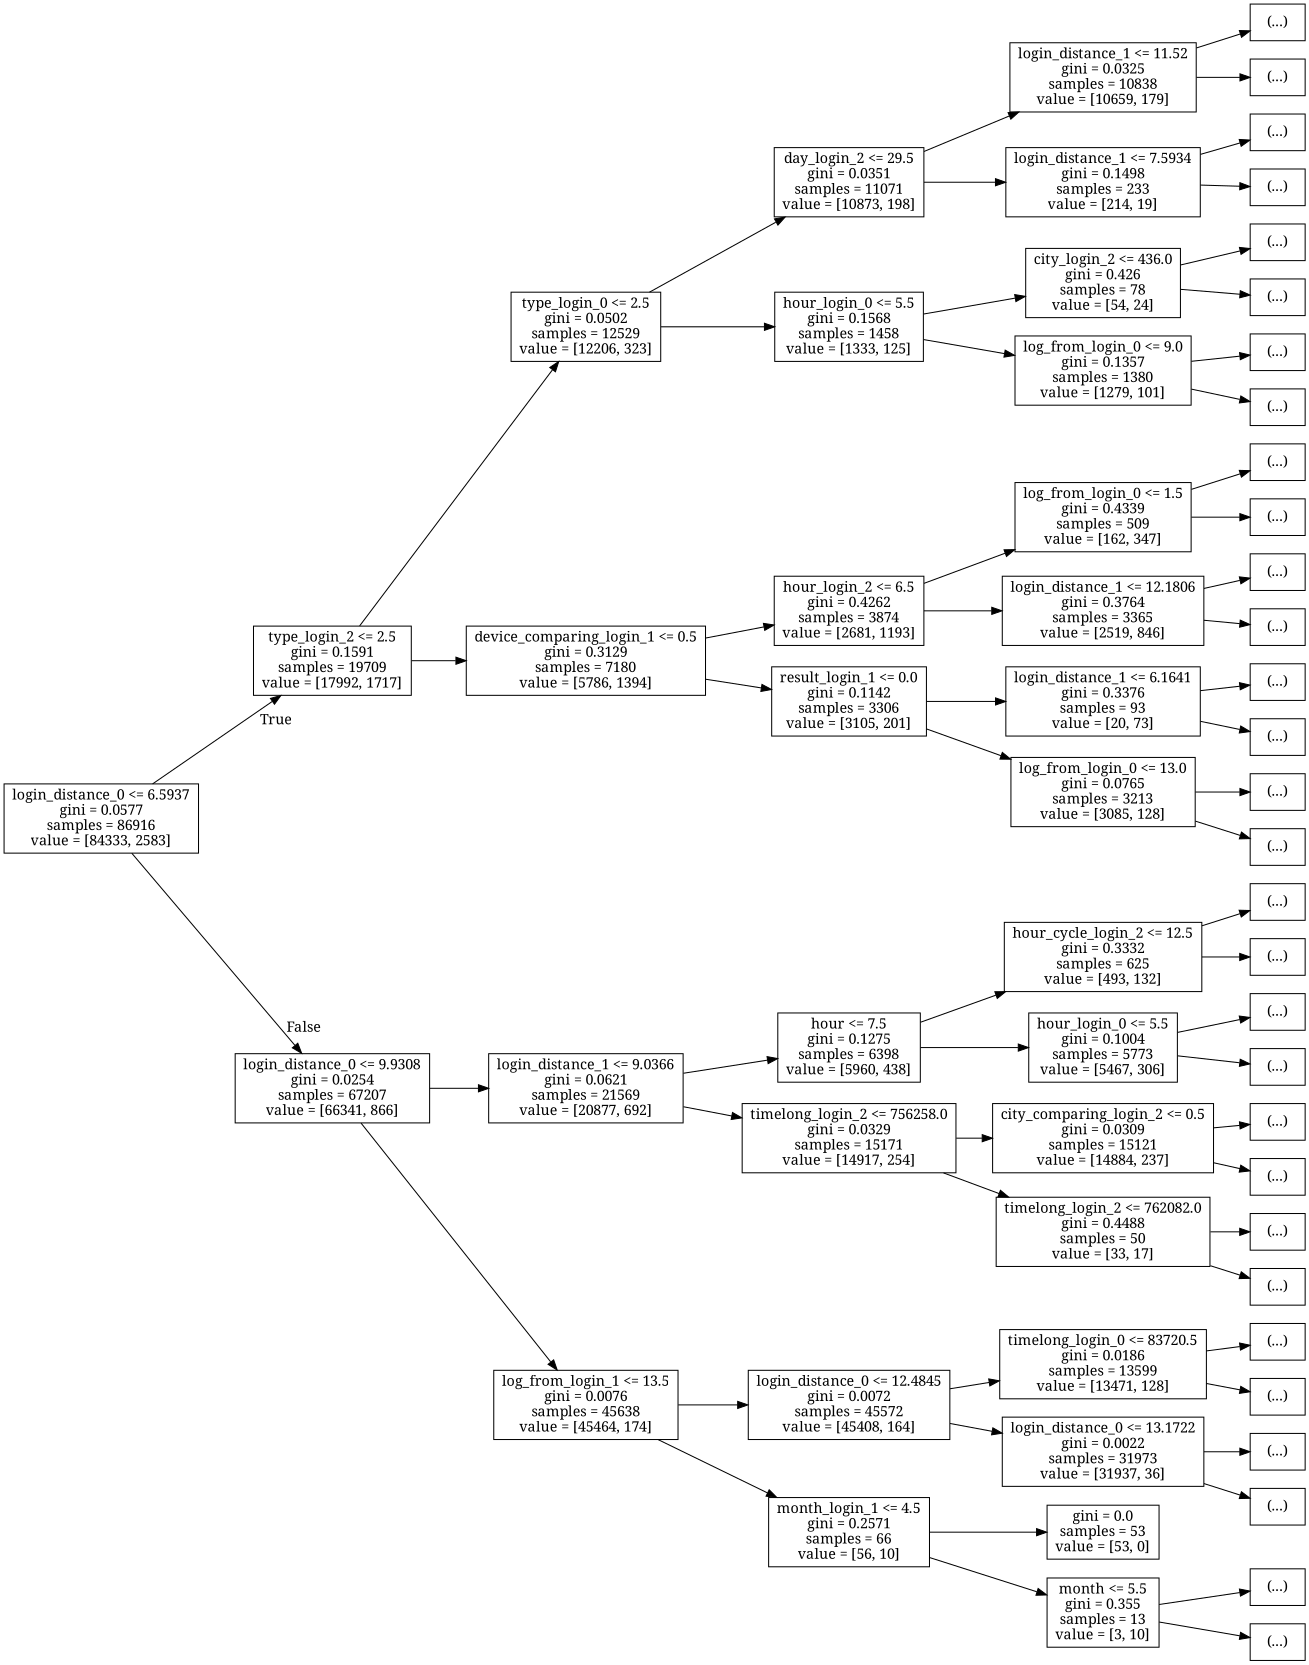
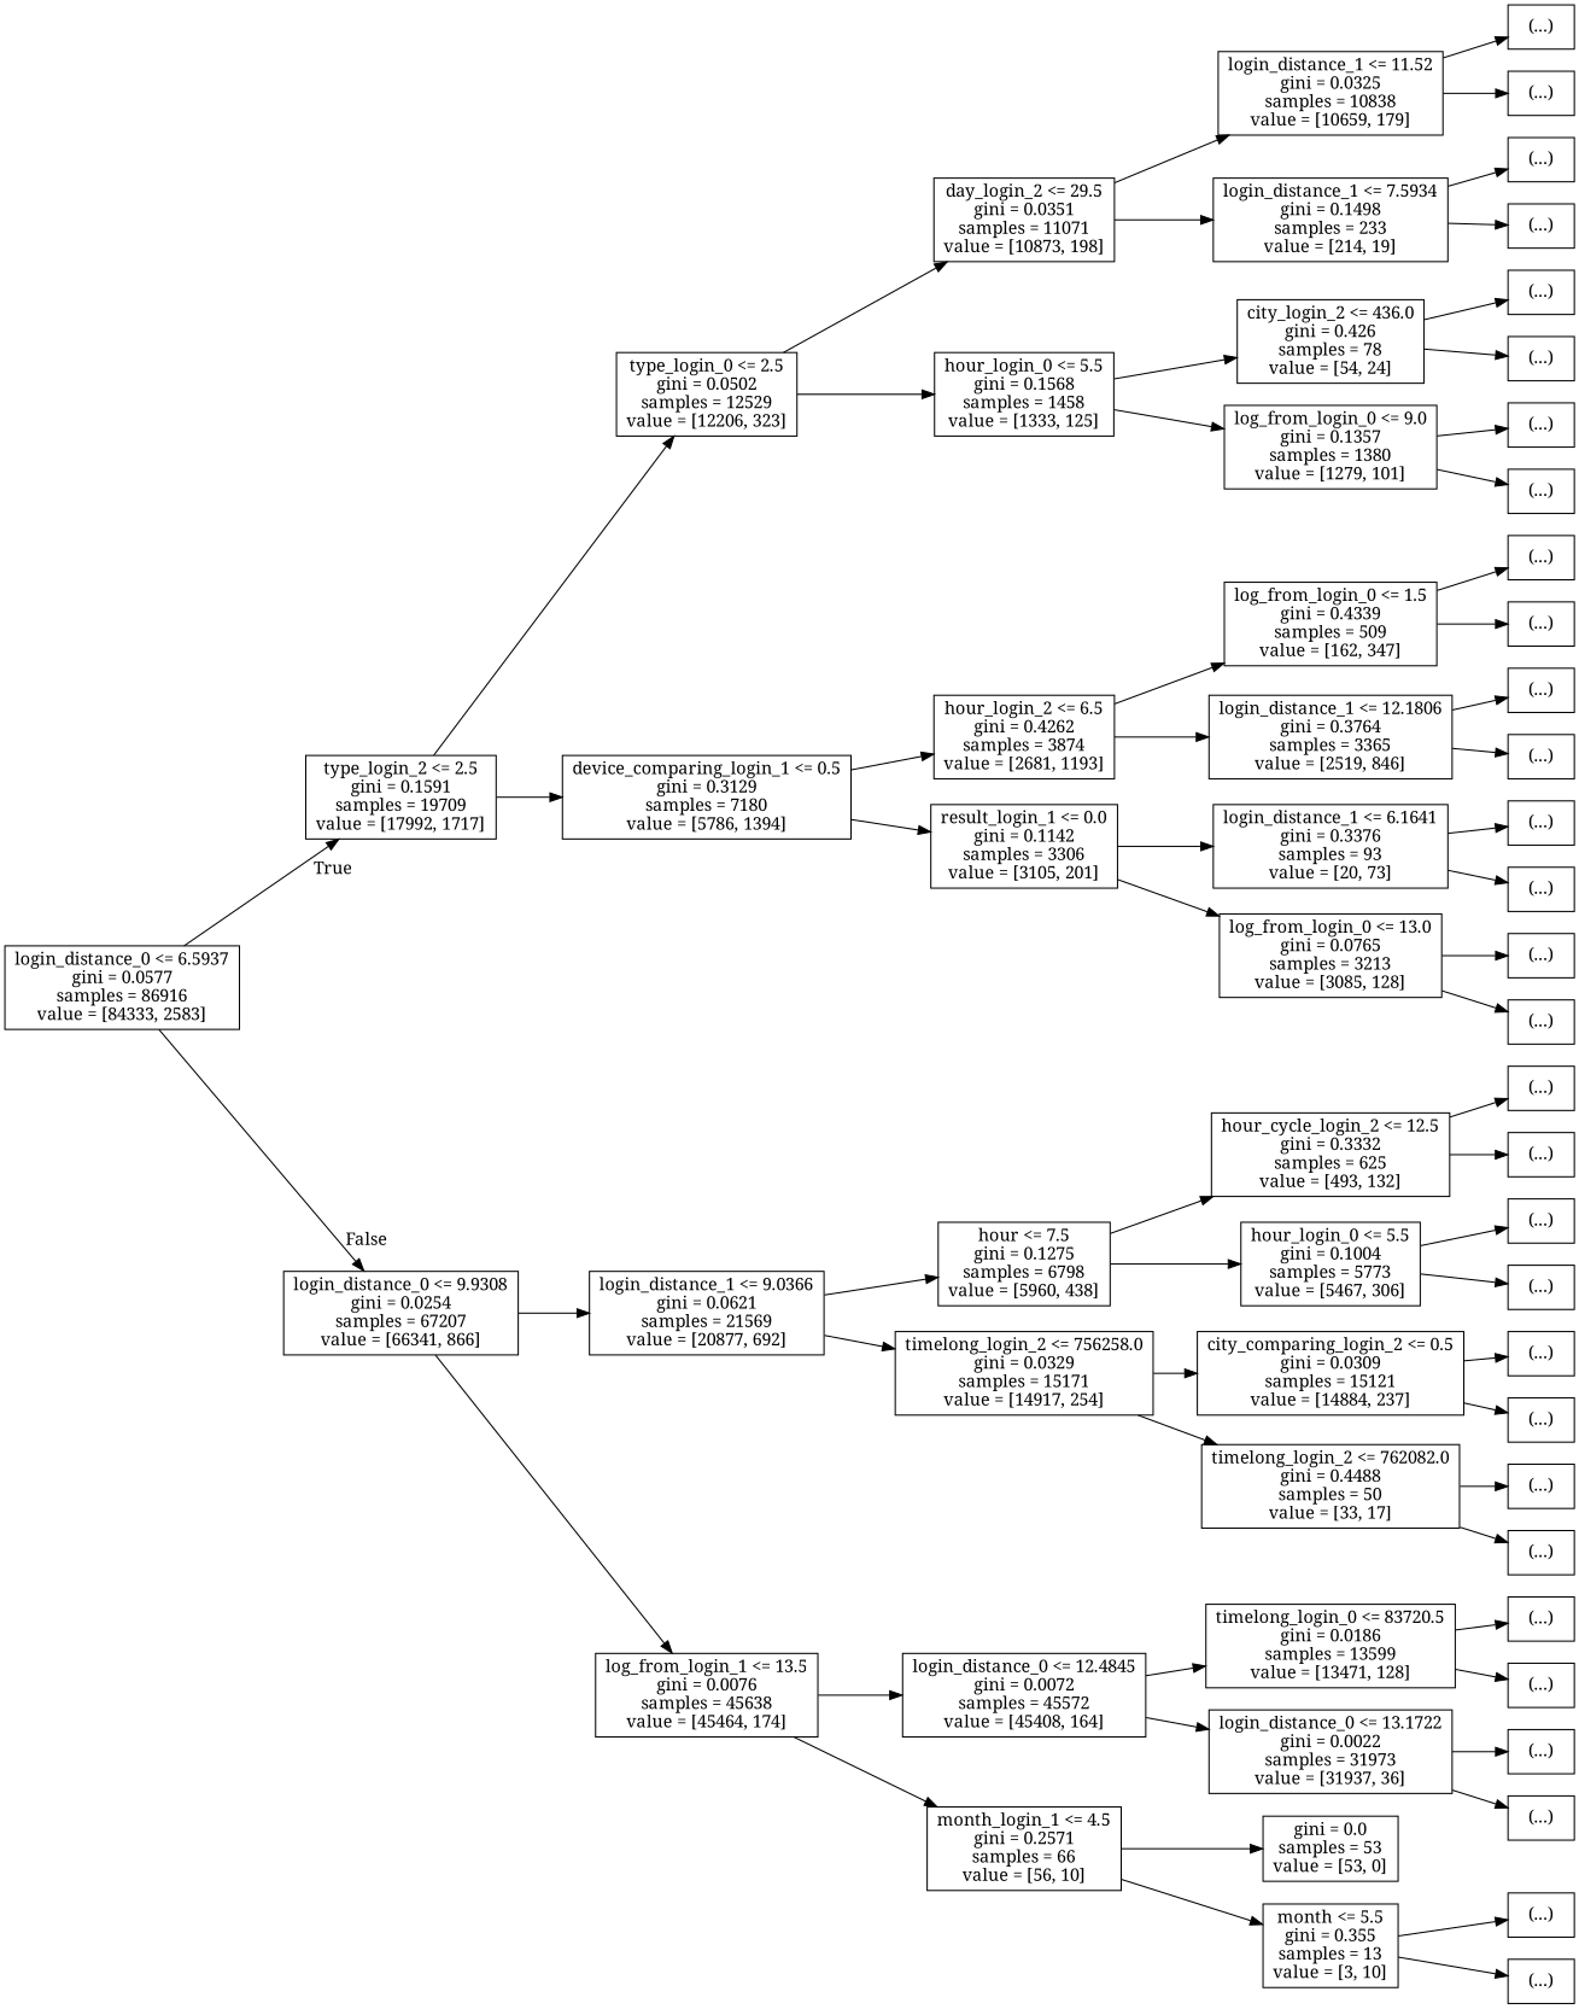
  digraph {
    rankdir=LR
    fontname="Noto Serif"
    node [shape=box fontname="Noto Serif"]
    edge [fontname="Noto Serif"]
    n1 [label="login_distance_0 <= 6.5937\ngini = 0.0577\nsamples = 86916\nvalue = [84333, 2583]"]
    n2 [label="type_login_2 <= 2.5\ngini = 0.1591\nsamples = 19709\nvalue = [17992, 1717]"]
    n3 [label="login_distance_0 <= 9.9308\ngini = 0.0254\nsamples = 67207\nvalue = [66341, 866]"]
    n4 [label="type_login_0 <= 2.5\ngini = 0.0502\nsamples = 12529\nvalue = [12206, 323]"]
    n5 [label="device_comparing_login_1 <= 0.5\ngini = 0.3129\nsamples = 7180\nvalue = [5786, 1394]"]
    n6 [label="day_login_2 <= 29.5\ngini = 0.0351\nsamples = 11071\nvalue = [10873, 198]"]
    n7 [label="hour_login_0 <= 5.5\ngini = 0.1568\nsamples = 1458\nvalue = [1333, 125]"]
    n8 [label="login_distance_1 <= 11.52\ngini = 0.0325\nsamples = 10838\nvalue = [10659, 179]"]
    n9 [label="login_distance_1 <= 7.5934\ngini = 0.1498\nsamples = 233\nvalue = [214, 19]"]
    n10 [label="(...)"]
    n11 [label="(...)"]
    n12 [label="(...)"]
    n13 [label="(...)"]
    n14 [label="city_login_2 <= 436.0\ngini = 0.426\nsamples = 78\nvalue = [54, 24]"]
    n15 [label="log_from_login_0 <= 9.0\ngini = 0.1357\nsamples = 1380\nvalue = [1279, 101]"]
    n16 [label="(...)"]
    n17 [label="(...)"]
    n18 [label="(...)"]
    n19 [label="(...)"]
    n20 [label="hour_login_2 <= 6.5\ngini = 0.4262\nsamples = 3874\nvalue = [2681, 1193]"]
    n21 [label="result_login_1 <= 0.0\ngini = 0.1142\nsamples = 3306\nvalue = [3105, 201]"]
    n22 [label="log_from_login_0 <= 1.5\ngini = 0.4339\nsamples = 509\nvalue = [162, 347]"]
    n23 [label="login_distance_1 <= 12.1806\ngini = 0.3764\nsamples = 3365\nvalue = [2519, 846]"]
    n24 [label="(...)"]
    n25 [label="(...)"]
    n26 [label="(...)"]
    n27 [label="(...)"]
    n28 [label="login_distance_1 <= 6.1641\ngini = 0.3376\nsamples = 93\nvalue = [20, 73]"]
    n29 [label="log_from_login_0 <= 13.0\ngini = 0.0765\nsamples = 3213\nvalue = [3085, 128]"]
    n30 [label="(...)"]
    n31 [label="(...)"]
    n32 [label="(...)"]
    n33 [label="(...)"]
    n34 [label="login_distance_1 <= 9.0366\ngini = 0.0621\nsamples = 21569\nvalue = [20877, 692]"]
    n35 [label="log_from_login_1 <= 13.5\ngini = 0.0076\nsamples = 45638\nvalue = [45464, 174]"]
-   n36 [label="hour <= 7.5\ngini = 0.1275\nsamples = 6398\nvalue = [5960, 438]"]
+   n36 [label="hour <= 7.5\ngini = 0.1275\nsamples = 6798\nvalue = [5960, 438]"]
    n37 [label="timelong_login_2 <= 756258.0\ngini = 0.0329\nsamples = 15171\nvalue = [14917, 254]"]
    n38 [label="hour_cycle_login_2 <= 12.5\ngini = 0.3332\nsamples = 625\nvalue = [493, 132]"]
    n39 [label="hour_login_0 <= 5.5\ngini = 0.1004\nsamples = 5773\nvalue = [5467, 306]"]
    n40 [label="(...)"]
    n41 [label="(...)"]
    n42 [label="(...)"]
    n43 [label="(...)"]
    n44 [label="city_comparing_login_2 <= 0.5\ngini = 0.0309\nsamples = 15121\nvalue = [14884, 237]"]
    n45 [label="timelong_login_2 <= 762082.0\ngini = 0.4488\nsamples = 50\nvalue = [33, 17]"]
    n46 [label="(...)"]
    n47 [label="(...)"]
    n48 [label="(...)"]
    n49 [label="(...)"]
    n50 [label="login_distance_0 <= 12.4845\ngini = 0.0072\nsamples = 45572\nvalue = [45408, 164]"]
    n51 [label="month_login_1 <= 4.5\ngini = 0.2571\nsamples = 66\nvalue = [56, 10]"]
    n52 [label="timelong_login_0 <= 83720.5\ngini = 0.0186\nsamples = 13599\nvalue = [13471, 128]"]
    n53 [label="login_distance_0 <= 13.1722\ngini = 0.0022\nsamples = 31973\nvalue = [31937, 36]"]
    n54 [label="(...)"]
    n55 [label="(...)"]
    n56 [label="(...)"]
    n57 [label="(...)"]
    n58 [label="gini = 0.0\nsamples = 53\nvalue = [53, 0]"]
    n59 [label="month <= 5.5\ngini = 0.355\nsamples = 13\nvalue = [3, 10]"]
    n60 [label="(...)"]
    n61 [label="(...)"]
    n1 -> n2 [headlabel=True labelangle=45 labeldistance=2.5]
    n1 -> n3 [headlabel=False labelangle=-45 labeldistance=2.5]
    n2 -> n4
    n2 -> n5
    n3 -> n34
    n3 -> n35
    n4 -> n6
    n4 -> n7
    n5 -> n20
    n5 -> n21
    n6 -> n8
    n6 -> n9
    n7 -> n14
    n7 -> n15
    n8 -> n10
    n8 -> n11
    n9 -> n12
    n9 -> n13
    n14 -> n16
    n14 -> n17
    n15 -> n18
    n15 -> n19
    n20 -> n22
    n20 -> n23
    n21 -> n28
    n21 -> n29
    n22 -> n24
    n22 -> n25
    n23 -> n26
    n23 -> n27
    n28 -> n30
    n28 -> n31
    n29 -> n32
    n29 -> n33
    n34 -> n36
    n34 -> n37
    n35 -> n50
    n35 -> n51
    n36 -> n38
    n36 -> n39
    n37 -> n44
    n37 -> n45
    n38 -> n40
    n38 -> n41
    n39 -> n42
    n39 -> n43
    n44 -> n46
    n44 -> n47
    n45 -> n48
    n45 -> n49
    n50 -> n52
    n50 -> n53
    n51 -> n58
    n51 -> n59
    n52 -> n54
    n52 -> n55
    n53 -> n56
    n53 -> n57
    n59 -> n60
    n59 -> n61
  }
